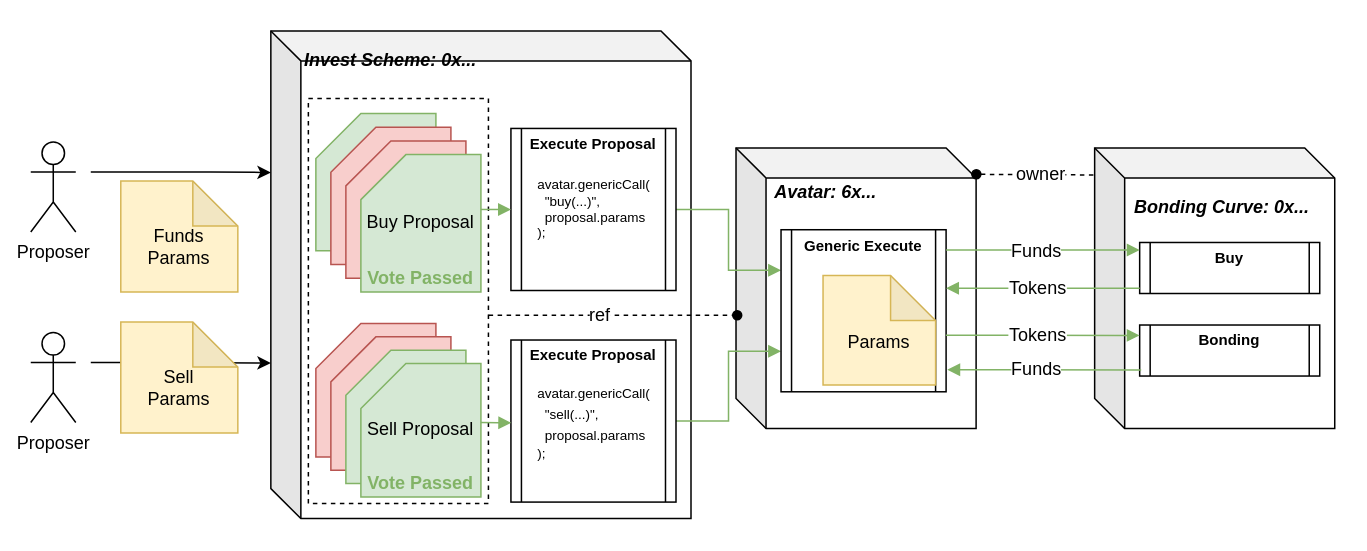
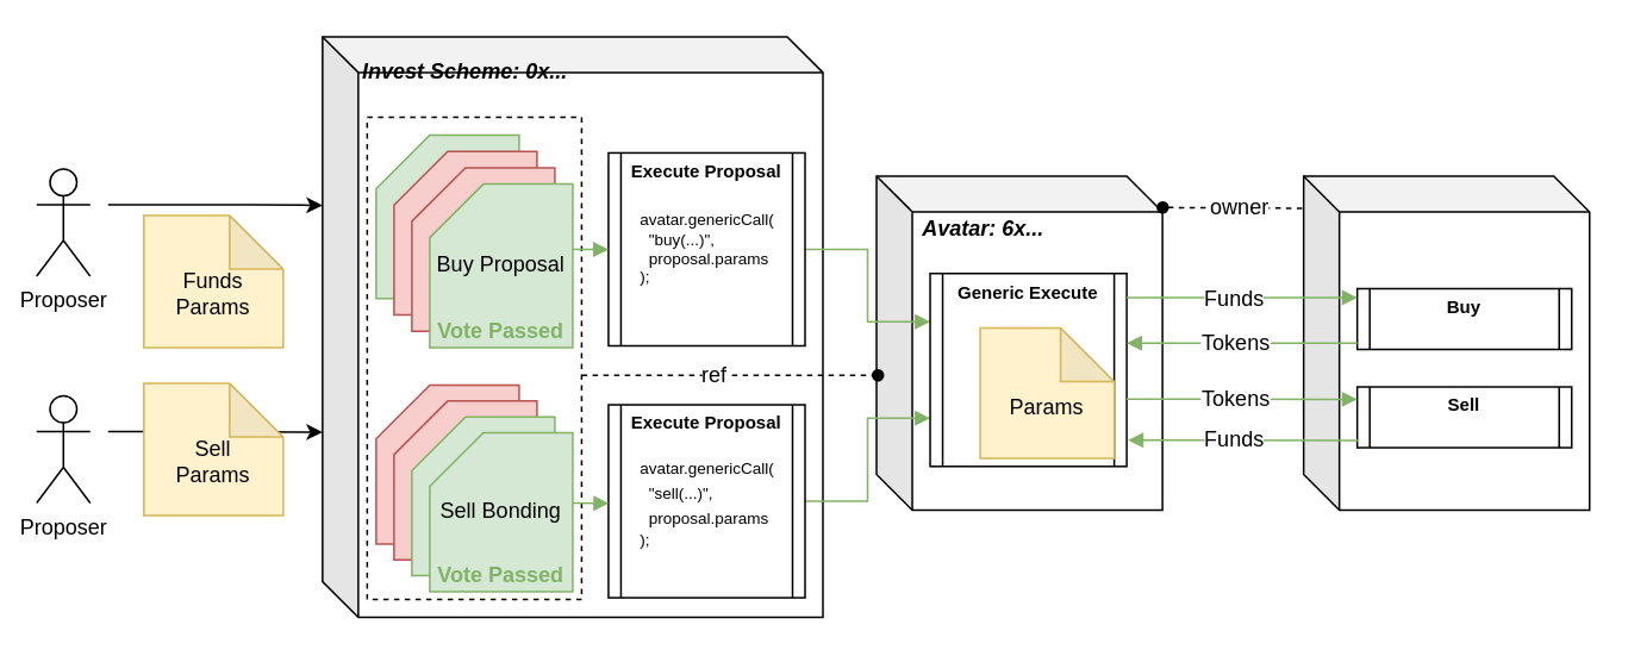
  <mxCell id="0" />
  <mxCell id="1" parent="0" />
  <mxCell id="2" value="Proposer&lt;br&gt;" style="shape=umlActor;verticalLabelPosition=bottom;labelBackgroundColor=#ffffff;verticalAlign=top;html=1;outlineConnect=0;" parent="1" vertex="1"><mxGeometry x="20" y="94" width="30" height="60" as="geometry" /></mxCell>
  <mxCell id="3" value="&lt;div style=&quot;text-align: left&quot;&gt;&lt;br&gt;&lt;/div&gt;" style="shape=cube;whiteSpace=wrap;html=1;boundedLbl=1;backgroundOutline=1;darkOpacity=0.05;darkOpacity2=0.1;" parent="1" vertex="1"><mxGeometry x="180" y="20" width="280" height="325" as="geometry" /></mxCell>
  <mxCell id="4" value="&lt;div style=&quot;text-align: left&quot;&gt;&lt;br&gt;&lt;/div&gt;" style="shape=cube;whiteSpace=wrap;html=1;boundedLbl=1;backgroundOutline=1;darkOpacity=0.05;darkOpacity2=0.1;" parent="1" vertex="1"><mxGeometry x="490" y="98" width="160" height="187" as="geometry" /></mxCell>
  <mxCell id="5" value="Invest Scheme: 0x..." style="text;html=1;strokeColor=none;fillColor=none;align=center;verticalAlign=middle;whiteSpace=wrap;rounded=0;fontStyle=3" parent="1" vertex="1"><mxGeometry x="195" y="30" width="130" height="20" as="geometry" /></mxCell>
  <mxCell id="6" value="" style="endArrow=classic;html=1;entryX=0;entryY=0.323;entryDx=0;entryDy=0;entryPerimeter=0;" parent="1" edge="1"><mxGeometry width="50" height="50" relative="1" as="geometry"><mxPoint x="60" y="114" as="sourcePoint" /><mxPoint x="180" y="114.333" as="targetPoint" /><Array as="points"><mxPoint x="130" y="114" /></Array></mxGeometry></mxCell>
  <mxCell id="7" value="&lt;br&gt;Funds&lt;br&gt;Params" style="shape=note;whiteSpace=wrap;html=1;backgroundOutline=1;darkOpacity=0.05;labelBackgroundColor=none;labelBorderColor=none;fillColor=#fff2cc;strokeColor=#d6b656;" parent="1" vertex="1"><mxGeometry x="80" y="120" width="78" height="74" as="geometry" /></mxCell>
  <mxCell id="8" value="Proposer&lt;br&gt;" style="shape=umlActor;verticalLabelPosition=bottom;labelBackgroundColor=#ffffff;verticalAlign=top;html=1;outlineConnect=0;" parent="1" vertex="1"><mxGeometry x="20" y="221" width="30" height="60" as="geometry" /></mxCell>
  <mxCell id="9" value="" style="endArrow=classic;html=1;entryX=0;entryY=0.323;entryDx=0;entryDy=0;entryPerimeter=0;" parent="1" edge="1"><mxGeometry width="50" height="50" relative="1" as="geometry"><mxPoint x="60" y="241" as="sourcePoint" /><mxPoint x="180" y="241.333" as="targetPoint" /><Array as="points"><mxPoint x="130" y="241" /></Array></mxGeometry></mxCell>
  <mxCell id="10" value="&lt;br&gt;Sell&lt;br&gt;Params" style="shape=note;whiteSpace=wrap;html=1;backgroundOutline=1;darkOpacity=0.05;fillColor=#fff2cc;strokeColor=#d6b656;" parent="1" vertex="1"><mxGeometry x="80" y="214" width="78" height="74" as="geometry" /></mxCell>
  <mxCell id="11" value="Avatar: 6x..." style="text;html=1;strokeColor=none;fillColor=none;align=center;verticalAlign=middle;whiteSpace=wrap;rounded=0;fontStyle=3" parent="1" vertex="1"><mxGeometry x="510" y="118" width="80" height="20" as="geometry" /></mxCell>
  <mxCell id="12" style="edgeStyle=orthogonalEdgeStyle;rounded=0;orthogonalLoop=1;jettySize=auto;html=1;exitX=1;exitY=0.5;exitDx=0;exitDy=0;entryX=0;entryY=0.25;entryDx=0;entryDy=0;endArrow=block;endFill=1;fillColor=#d5e8d4;strokeColor=#82b366;" edge="1" parent="1" source="13" target="18"><mxGeometry relative="1" as="geometry" /></mxCell>
  <mxCell id="13" value="&lt;div style=&quot;text-align: left ; font-size: 9px&quot;&gt;&lt;div&gt;&lt;span&gt;avatar.genericCall(&lt;br&gt;&amp;nbsp; &quot;buy(...)&quot;,&lt;/span&gt;&lt;/div&gt;&lt;div&gt;&lt;span&gt;&amp;nbsp; proposal.params&lt;/span&gt;&lt;/div&gt;&lt;font style=&quot;font-size: 9px&quot;&gt;&lt;div&gt;);&lt;/div&gt;&lt;/font&gt;&lt;/div&gt;" style="shape=process;whiteSpace=wrap;html=1;backgroundOutline=1;labelBackgroundColor=none;size=0.06;" parent="1" vertex="1"><mxGeometry x="340" y="85" width="110" height="108" as="geometry" /></mxCell>
  <mxCell id="14" value="&lt;span style=&quot;font-style: normal&quot;&gt;&lt;font style=&quot;font-size: 10px&quot;&gt;Execute Proposal&lt;/font&gt;&lt;/span&gt;" style="text;html=1;strokeColor=none;fillColor=none;align=center;verticalAlign=middle;whiteSpace=wrap;rounded=0;fontStyle=3" parent="1" vertex="1"><mxGeometry x="340" y="85" width="110" height="20" as="geometry" /></mxCell>
  <mxCell id="15" style="edgeStyle=orthogonalEdgeStyle;rounded=0;orthogonalLoop=1;jettySize=auto;html=1;exitX=1;exitY=0.5;exitDx=0;exitDy=0;entryX=0;entryY=0.75;entryDx=0;entryDy=0;endArrow=block;endFill=1;fillColor=#d5e8d4;strokeColor=#82b366;" edge="1" parent="1" source="16" target="18"><mxGeometry relative="1" as="geometry" /></mxCell>
  <mxCell id="16" value="&lt;div style=&quot;text-align: left&quot;&gt;&lt;span style=&quot;font-size: 9px&quot;&gt;avatar.genericCall(&lt;/span&gt;&lt;/div&gt;&lt;div style=&quot;text-align: left&quot;&gt;&lt;span style=&quot;font-size: 9px&quot;&gt;&amp;nbsp; &quot;sell(...)&quot;,&lt;br&gt;&amp;nbsp; proposal.params&lt;/span&gt;&lt;/div&gt;&lt;font style=&quot;font-size: 9px&quot;&gt;&lt;div style=&quot;text-align: left&quot;&gt;&lt;span&gt;);&lt;/span&gt;&lt;/div&gt;&lt;/font&gt;" style="shape=process;whiteSpace=wrap;html=1;backgroundOutline=1;labelBackgroundColor=none;size=0.06;" parent="1" vertex="1"><mxGeometry x="340" y="226" width="110" height="108" as="geometry" /></mxCell>
  <mxCell id="17" value="&lt;span style=&quot;font-style: normal&quot;&gt;&lt;font style=&quot;font-size: 10px&quot;&gt;Execute Proposal&lt;/font&gt;&lt;/span&gt;" style="text;html=1;strokeColor=none;fillColor=none;align=center;verticalAlign=middle;whiteSpace=wrap;rounded=0;fontStyle=3" parent="1" vertex="1"><mxGeometry x="340" y="226" width="110" height="20" as="geometry" /></mxCell>
  <mxCell id="18" value="" style="shape=process;whiteSpace=wrap;html=1;backgroundOutline=1;labelBackgroundColor=none;size=0.06;" parent="1" vertex="1"><mxGeometry x="520" y="152.5" width="110" height="108" as="geometry" /></mxCell>
  <mxCell id="19" value="&lt;span style=&quot;font-style: normal&quot;&gt;&lt;font style=&quot;font-size: 10px&quot;&gt;Generic Execute&lt;/font&gt;&lt;/span&gt;" style="text;html=1;strokeColor=none;fillColor=none;align=center;verticalAlign=middle;whiteSpace=wrap;rounded=0;fontStyle=3" parent="1" vertex="1"><mxGeometry x="520" y="152.5" width="110" height="20" as="geometry" /></mxCell>
  <mxCell id="20" value="&lt;div style=&quot;text-align: left&quot;&gt;&lt;br&gt;&lt;/div&gt;" style="shape=cube;whiteSpace=wrap;html=1;boundedLbl=1;backgroundOutline=1;darkOpacity=0.05;darkOpacity2=0.1;" parent="1" vertex="1"><mxGeometry x="729" y="98" width="160" height="187" as="geometry" /></mxCell>
- <mxCell id="21" value="Bonding Curve: 0x..." style="text;html=1;strokeColor=none;fillColor=none;align=center;verticalAlign=middle;whiteSpace=wrap;rounded=0;fontStyle=3" parent="1" vertex="1"><mxGeometry x="749" y="128" width="130" height="20" as="geometry" /></mxCell>
  <mxCell id="22" value="" style="orthogonalLoop=1;jettySize=auto;html=1;endArrow=none;endFill=0;startArrow=oval;startFill=1;fillColor=#d5e8d4;strokeColor=#000000;rounded=0;dashed=1;exitX=1.001;exitY=0.094;exitDx=0;exitDy=0;exitPerimeter=0;" parent="1" source="4" edge="1"><mxGeometry relative="1" as="geometry"><mxPoint x="710" y="128" as="sourcePoint" /><mxPoint x="730" y="116" as="targetPoint" /></mxGeometry></mxCell>
  <mxCell id="23" value="owner" style="text;html=1;resizable=0;points=[];align=center;verticalAlign=middle;labelBackgroundColor=#ffffff;" parent="22" vertex="1" connectable="0"><mxGeometry x="0.04" relative="1" as="geometry"><mxPoint as="offset" /></mxGeometry></mxCell>
  <mxCell id="24" value="&lt;br&gt;Params" style="shape=note;whiteSpace=wrap;html=1;backgroundOutline=1;darkOpacity=0.05;fillColor=#fff2cc;strokeColor=#d6b656;" parent="1" vertex="1"><mxGeometry x="548" y="183" width="75" height="73" as="geometry" /></mxCell>
  <mxCell id="25" value="&lt;div style=&quot;text-align: left ; font-size: 9px&quot;&gt;&lt;br&gt;&lt;/div&gt;" style="shape=process;whiteSpace=wrap;html=1;backgroundOutline=1;labelBackgroundColor=none;size=0.06;" parent="1" vertex="1"><mxGeometry x="759" y="161" width="120" height="34" as="geometry" /></mxCell>
  <mxCell id="26" value="&lt;span style=&quot;font-size: 10px ; font-style: normal&quot;&gt;Buy&lt;/span&gt;" style="text;html=1;strokeColor=none;fillColor=none;align=center;verticalAlign=middle;whiteSpace=wrap;rounded=0;fontStyle=3" parent="1" vertex="1"><mxGeometry x="759" y="161" width="120" height="20" as="geometry" /></mxCell>
  <mxCell id="27" value="" style="group" parent="1" vertex="1" connectable="0"><mxGeometry x="205" y="65" width="120" height="270" as="geometry" /></mxCell>
  <mxCell id="28" value="" style="rounded=0;whiteSpace=wrap;html=1;labelBackgroundColor=none;dashed=1;" parent="27" vertex="1"><mxGeometry width="120" height="270" as="geometry" /></mxCell>
  <mxCell id="29" value="" style="group;" parent="27" vertex="1" connectable="0"><mxGeometry x="5" y="10" width="115" height="161" as="geometry" /></mxCell>
  <mxCell id="30" value="Proposal" style="shape=card;whiteSpace=wrap;html=1;fillColor=#d5e8d4;strokeColor=#82b366;" parent="29" vertex="1"><mxGeometry width="80" height="91.477" as="geometry" /></mxCell>
  <mxCell id="31" value="Proposal" style="shape=card;whiteSpace=wrap;html=1;fillColor=#f8cecc;strokeColor=#b85450;" parent="29" vertex="1"><mxGeometry x="10" y="9.148" width="80" height="91.477" as="geometry" /></mxCell>
  <mxCell id="32" value="Proposal" style="shape=card;whiteSpace=wrap;html=1;fillColor=#f8cecc;strokeColor=#b85450;" parent="29" vertex="1"><mxGeometry x="20" y="18.295" width="80" height="91.477" as="geometry" /></mxCell>
  <mxCell id="33" value="Buy Proposal" style="shape=card;whiteSpace=wrap;html=1;fillColor=#d5e8d4;strokeColor=#82b366;" parent="29" vertex="1"><mxGeometry x="30" y="27.443" width="80" height="91.477" as="geometry" /></mxCell>
  <mxCell id="34" value="&lt;b&gt;&lt;font color=&quot;#82b366&quot;&gt;Vote Passed&lt;/font&gt;&lt;/b&gt;" style="text;html=1;strokeColor=none;fillColor=none;align=center;verticalAlign=middle;whiteSpace=wrap;rounded=0;labelBackgroundColor=none;" parent="29" vertex="1"><mxGeometry x="30" y="100.625" width="80" height="18.295" as="geometry" /></mxCell>
  <mxCell id="35" value="" style="group" parent="27" vertex="1" connectable="0"><mxGeometry x="5" y="150" width="115" height="120" as="geometry" /></mxCell>
  <mxCell id="36" value="Proposal" style="shape=card;whiteSpace=wrap;html=1;fillColor=#f8cecc;strokeColor=#b85450;" parent="35" vertex="1"><mxGeometry width="80" height="88.889" as="geometry" /></mxCell>
  <mxCell id="37" value="Proposal" style="shape=card;whiteSpace=wrap;html=1;fillColor=#f8cecc;strokeColor=#b85450;" parent="35" vertex="1"><mxGeometry x="10" y="8.889" width="80" height="88.889" as="geometry" /></mxCell>
  <mxCell id="38" value="Proposal" style="shape=card;whiteSpace=wrap;html=1;fillColor=#d5e8d4;strokeColor=#82b366;" parent="35" vertex="1"><mxGeometry x="20" y="17.778" width="80" height="88.889" as="geometry" /></mxCell>
- <mxCell id="39" value="Sell Proposal" style="shape=card;whiteSpace=wrap;html=1;fillColor=#d5e8d4;strokeColor=#82b366;" parent="35" vertex="1"><mxGeometry x="30" y="26.667" width="80" height="88.889" as="geometry" /></mxCell>
+ <mxCell id="39" value="Sell Bonding" style="shape=card;whiteSpace=wrap;html=1;fillColor=#d5e8d4;strokeColor=#82b366;" parent="35" vertex="1"><mxGeometry x="30" y="26.667" width="80" height="88.889" as="geometry" /></mxCell>
  <mxCell id="40" value="&lt;b&gt;&lt;font color=&quot;#82b366&quot;&gt;Vote Passed&lt;/font&gt;&lt;/b&gt;" style="text;html=1;strokeColor=none;fillColor=none;align=center;verticalAlign=middle;whiteSpace=wrap;rounded=0;labelBackgroundColor=none;" parent="35" vertex="1"><mxGeometry x="30" y="97.778" width="80" height="17.778" as="geometry" /></mxCell>
  <mxCell id="41" style="edgeStyle=none;rounded=0;orthogonalLoop=1;jettySize=auto;html=1;entryX=0;entryY=0.5;entryDx=0;entryDy=0;startArrow=none;startFill=0;endArrow=block;endFill=1;strokeColor=#82b366;fillColor=#d5e8d4;" parent="1" target="13" edge="1"><mxGeometry relative="1" as="geometry"><mxPoint x="320" y="139" as="sourcePoint" /></mxGeometry></mxCell>
  <mxCell id="42" style="edgeStyle=none;rounded=0;orthogonalLoop=1;jettySize=auto;html=1;entryX=0;entryY=0.5;entryDx=0;entryDy=0;startArrow=none;startFill=0;endArrow=block;endFill=1;strokeColor=#82b366;fillColor=#d5e8d4;" parent="1" edge="1"><mxGeometry relative="1" as="geometry"><mxPoint x="320" y="281" as="sourcePoint" /><mxPoint x="340.172" y="281.207" as="targetPoint" /></mxGeometry></mxCell>
  <mxCell id="43" style="edgeStyle=orthogonalEdgeStyle;rounded=0;orthogonalLoop=1;jettySize=auto;html=1;exitX=1.001;exitY=0.535;exitDx=0;exitDy=0;entryX=0.005;entryY=0.596;entryDx=0;entryDy=0;entryPerimeter=0;dashed=1;endArrow=oval;endFill=1;exitPerimeter=0;" edge="1" parent="1" source="28" target="4"><mxGeometry relative="1" as="geometry" /></mxCell>
  <mxCell id="44" value="ref" style="text;html=1;resizable=0;points=[];align=center;verticalAlign=middle;labelBackgroundColor=#ffffff;" vertex="1" connectable="0" parent="43"><mxGeometry x="-0.124" relative="1" as="geometry"><mxPoint as="offset" /></mxGeometry></mxCell>
  <mxCell id="45" value="&lt;div style=&quot;text-align: left ; font-size: 9px&quot;&gt;&lt;br&gt;&lt;/div&gt;" style="shape=process;whiteSpace=wrap;html=1;backgroundOutline=1;labelBackgroundColor=none;size=0.06;" vertex="1" parent="1"><mxGeometry x="759" y="216" width="120" height="34" as="geometry" /></mxCell>
- <mxCell id="46" value="&lt;span style=&quot;font-size: 10px ; font-style: normal&quot;&gt;Bonding&lt;/span&gt;" style="text;html=1;strokeColor=none;fillColor=none;align=center;verticalAlign=middle;whiteSpace=wrap;rounded=0;fontStyle=3" vertex="1" parent="1"><mxGeometry x="759" y="216" width="120" height="20" as="geometry" /></mxCell>
+ <mxCell id="46" value="&lt;span style=&quot;font-size: 10px ; font-style: normal&quot;&gt;Sell&lt;/span&gt;" style="text;html=1;strokeColor=none;fillColor=none;align=center;verticalAlign=middle;whiteSpace=wrap;rounded=0;fontStyle=3" vertex="1" parent="1"><mxGeometry x="759" y="216" width="120" height="20" as="geometry" /></mxCell>
  <mxCell id="47" style="edgeStyle=none;rounded=0;orthogonalLoop=1;jettySize=auto;html=1;startArrow=none;startFill=0;endArrow=block;endFill=1;strokeColor=#82b366;fillColor=#d5e8d4;entryX=0;entryY=0.25;entryDx=0;entryDy=0;" parent="1" edge="1" target="26"><mxGeometry relative="1" as="geometry"><mxPoint x="710" y="179" as="targetPoint" /><mxPoint x="630" y="166" as="sourcePoint" /></mxGeometry></mxCell>
  <mxCell id="48" value="Funds" style="text;html=1;resizable=0;points=[];align=center;verticalAlign=middle;labelBackgroundColor=#ffffff;" vertex="1" connectable="0" parent="47"><mxGeometry x="-0.08" relative="1" as="geometry"><mxPoint as="offset" /></mxGeometry></mxCell>
  <mxCell id="49" style="edgeStyle=none;rounded=0;orthogonalLoop=1;jettySize=auto;html=1;exitX=1;exitY=0.25;exitDx=0;exitDy=0;startArrow=none;startFill=0;endArrow=block;endFill=1;strokeColor=#82b366;fillColor=#d5e8d4;" edge="1" parent="1"><mxGeometry relative="1" as="geometry"><mxPoint x="759" y="222.932" as="targetPoint" /><mxPoint x="629.81" y="222.786" as="sourcePoint" /></mxGeometry></mxCell>
  <mxCell id="50" value="Tokens" style="text;html=1;resizable=0;points=[];align=center;verticalAlign=middle;labelBackgroundColor=#ffffff;" vertex="1" connectable="0" parent="49"><mxGeometry x="0.061" relative="1" as="geometry"><mxPoint x="-8" as="offset" /></mxGeometry></mxCell>
  <mxCell id="51" style="edgeStyle=none;rounded=0;orthogonalLoop=1;jettySize=auto;html=1;startArrow=none;startFill=0;endArrow=block;endFill=1;strokeColor=#82b366;fillColor=#d5e8d4;entryX=0;entryY=0.25;entryDx=0;entryDy=0;" edge="1" parent="1"><mxGeometry relative="1" as="geometry"><mxPoint x="630" y="191.5" as="targetPoint" /><mxPoint x="759.032" y="191.565" as="sourcePoint" /></mxGeometry></mxCell>
  <mxCell id="52" value="Tokens" style="text;html=1;resizable=0;points=[];align=center;verticalAlign=middle;labelBackgroundColor=#ffffff;" vertex="1" connectable="0" parent="51"><mxGeometry x="-0.05" relative="1" as="geometry"><mxPoint x="-7.5" as="offset" /></mxGeometry></mxCell>
  <mxCell id="53" style="edgeStyle=none;rounded=0;orthogonalLoop=1;jettySize=auto;html=1;exitX=1;exitY=0.25;exitDx=0;exitDy=0;startArrow=none;startFill=0;endArrow=block;endFill=1;strokeColor=#82b366;fillColor=#d5e8d4;" edge="1" parent="1"><mxGeometry relative="1" as="geometry"><mxPoint x="630.81" y="245.786" as="targetPoint" /><mxPoint x="760" y="245.932" as="sourcePoint" /></mxGeometry></mxCell>
  <mxCell id="54" value="Funds" style="text;html=1;resizable=0;points=[];align=center;verticalAlign=middle;labelBackgroundColor=#ffffff;" vertex="1" connectable="0" parent="53"><mxGeometry x="0.061" relative="1" as="geometry"><mxPoint x="-1.5" as="offset" /></mxGeometry></mxCell>
